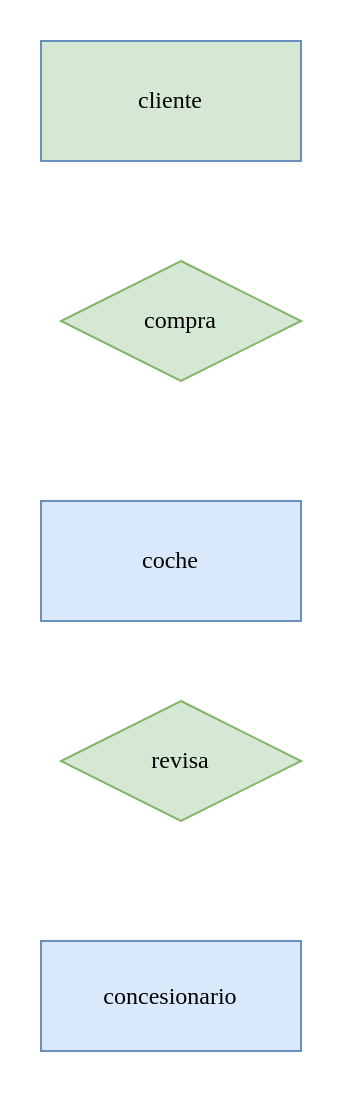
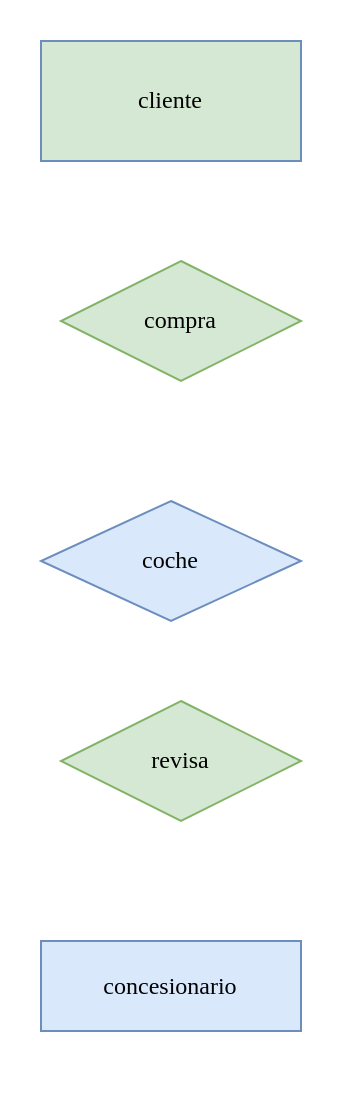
  <mxCell id="0" />
  <mxCell id="1" parent="0" />
  <mxCell id="2" value="&lt;font face=&quot;Times New Roman&quot;&gt;cliente&lt;/font&gt;" style="whiteSpace=wrap;html=1;align=center;fillColor=#d5e8d4;strokeColor=#6c8ebf;" vertex="1" parent="1"><mxGeometry x="20" y="20" width="130" height="60" as="geometry" /></mxCell>
- <mxCell id="3" value="&lt;font face=&quot;Times New Roman&quot;&gt;coche&lt;/font&gt;" style="whiteSpace=wrap;html=1;align=center;fillColor=#dae8fc;strokeColor=#6c8ebf;" vertex="1" parent="1"><mxGeometry x="20" y="250" width="130" height="60" as="geometry" /></mxCell>
- <mxCell id="4" value="&lt;font face=&quot;Times New Roman&quot;&gt;concesionario&lt;/font&gt;" style="whiteSpace=wrap;html=1;align=center;fillColor=#dae8fc;strokeColor=#6c8ebf;" vertex="1" parent="1"><mxGeometry x="20" y="470" width="130" height="55" as="geometry" /></mxCell>
+ <mxCell id="3" value="&lt;font face=&quot;Times New Roman&quot;&gt;coche&lt;/font&gt;" style="rhombus;whiteSpace=wrap;html=1;align=center;fillColor=#dae8fc;strokeColor=#6c8ebf;" vertex="1" parent="1"><mxGeometry x="20" y="250" width="130" height="60" as="geometry" /></mxCell>
+ <mxCell id="4" value="&lt;font face=&quot;Times New Roman&quot;&gt;concesionario&lt;/font&gt;" style="whiteSpace=wrap;html=1;align=center;fillColor=#dae8fc;strokeColor=#6c8ebf;" vertex="1" parent="1"><mxGeometry x="20" y="470" width="130" height="45" as="geometry" /></mxCell>
  <mxCell id="5" value="&lt;font face=&quot;Times New Roman&quot;&gt;compra&lt;/font&gt;" style="shape=rhombus;perimeter=rhombusPerimeter;whiteSpace=wrap;html=1;align=center;fillColor=#d5e8d4;strokeColor=#82b366;" vertex="1" parent="1"><mxGeometry x="30" y="130" width="120" height="60" as="geometry" /></mxCell>
  <mxCell id="6" value="&lt;font face=&quot;Times New Roman&quot;&gt;revisa&lt;/font&gt;" style="shape=rhombus;perimeter=rhombusPerimeter;whiteSpace=wrap;html=1;align=center;fillColor=#d5e8d4;strokeColor=#82b366;" vertex="1" parent="1"><mxGeometry x="30" y="350" width="120" height="60" as="geometry" /></mxCell>
